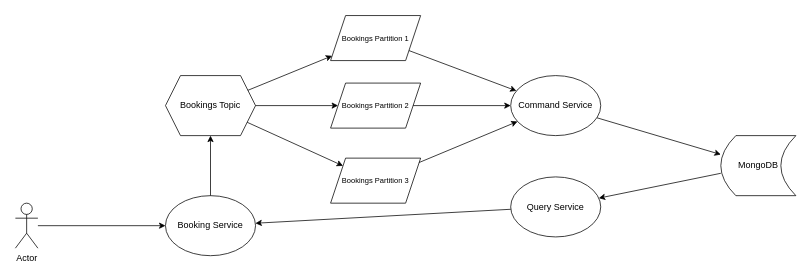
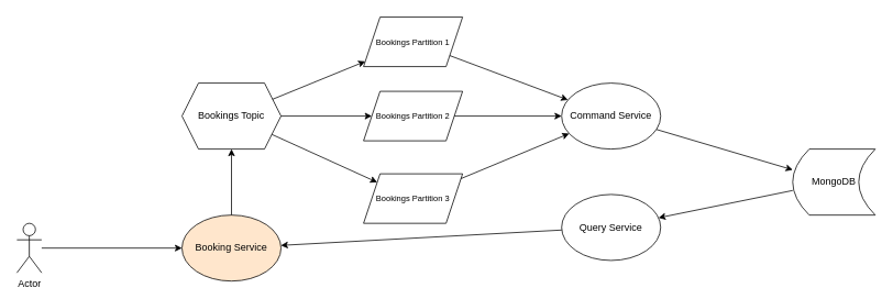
  <mxCell id="0" />
  <mxCell id="1" parent="0" />
  <mxCell id="2" value="Command Service" style="ellipse;whiteSpace=wrap;html=1;" parent="1" vertex="1"><mxGeometry x="680" y="100" width="120" height="80" as="geometry" /></mxCell>
  <mxCell id="3" value="Query Service" style="ellipse;whiteSpace=wrap;html=1;" parent="1" vertex="1"><mxGeometry x="680" y="235" width="120" height="80" as="geometry" /></mxCell>
  <mxCell id="4" value="&lt;font style=&quot;font-size: 10px;&quot;&gt;Bookings Partition 1&lt;/font&gt;" style="shape=parallelogram;perimeter=parallelogramPerimeter;whiteSpace=wrap;html=1;fixedSize=1;" parent="1" vertex="1"><mxGeometry x="440" y="20" width="120" height="60" as="geometry" /></mxCell>
  <mxCell id="5" value="&lt;font style=&quot;font-size: 10px;&quot;&gt;Bookings Partition 2&lt;/font&gt;" style="shape=parallelogram;perimeter=parallelogramPerimeter;whiteSpace=wrap;html=1;fixedSize=1;" parent="1" vertex="1"><mxGeometry x="440" y="110" width="120" height="60" as="geometry" /></mxCell>
  <mxCell id="6" value="&lt;font style=&quot;font-size: 10px;&quot;&gt;Bookings Partition 3&lt;/font&gt;" style="shape=parallelogram;perimeter=parallelogramPerimeter;whiteSpace=wrap;html=1;fixedSize=1;" parent="1" vertex="1"><mxGeometry x="440" y="210" width="120" height="60" as="geometry" /></mxCell>
  <mxCell id="7" value="" style="endArrow=classic;html=1;rounded=0;" parent="1" source="4" target="2" edge="1"><mxGeometry width="50" height="50" relative="1" as="geometry"><mxPoint x="560" y="220" as="sourcePoint" /><mxPoint x="610" y="170" as="targetPoint" /></mxGeometry></mxCell>
  <mxCell id="8" value="" style="endArrow=classic;html=1;rounded=0;" parent="1" source="5" target="2" edge="1"><mxGeometry width="50" height="50" relative="1" as="geometry"><mxPoint x="557" y="110" as="sourcePoint" /><mxPoint x="693" y="138" as="targetPoint" /></mxGeometry></mxCell>
  <mxCell id="9" value="" style="endArrow=classic;html=1;rounded=0;" parent="1" source="6" target="2" edge="1"><mxGeometry width="50" height="50" relative="1" as="geometry"><mxPoint x="567" y="120" as="sourcePoint" /><mxPoint x="703" y="148" as="targetPoint" /></mxGeometry></mxCell>
  <mxCell id="10" value="MongoDB" style="shape=dataStorage;whiteSpace=wrap;html=1;fixedSize=1;" parent="1" vertex="1"><mxGeometry x="960" y="180" width="100" height="80" as="geometry" /></mxCell>
  <mxCell id="11" value="" style="endArrow=classic;html=1;rounded=0;" parent="1" source="2" target="10" edge="1"><mxGeometry width="50" height="50" relative="1" as="geometry"><mxPoint x="780" y="200" as="sourcePoint" /><mxPoint x="924" y="253" as="targetPoint" /></mxGeometry></mxCell>
  <mxCell id="12" value="" style="endArrow=classic;html=1;rounded=0;" parent="1" source="10" target="3" edge="1"><mxGeometry width="50" height="50" relative="1" as="geometry"><mxPoint x="564" y="87" as="sourcePoint" /><mxPoint x="708" y="140" as="targetPoint" /></mxGeometry></mxCell>
  <mxCell id="13" value="Bookings Topic" style="shape=hexagon;perimeter=hexagonPerimeter2;whiteSpace=wrap;html=1;fixedSize=1;" parent="1" vertex="1"><mxGeometry x="220" y="100" width="120" height="80" as="geometry" /></mxCell>
  <mxCell id="14" value="" style="endArrow=classic;html=1;rounded=0;" parent="1" source="13" target="4" edge="1"><mxGeometry width="50" height="50" relative="1" as="geometry"><mxPoint x="554" y="77" as="sourcePoint" /><mxPoint x="698" y="130" as="targetPoint" /></mxGeometry></mxCell>
  <mxCell id="15" value="" style="endArrow=classic;html=1;rounded=0;" parent="1" source="13" target="5" edge="1"><mxGeometry width="50" height="50" relative="1" as="geometry"><mxPoint x="564" y="87" as="sourcePoint" /><mxPoint x="708" y="140" as="targetPoint" /></mxGeometry></mxCell>
  <mxCell id="16" value="" style="endArrow=classic;html=1;rounded=0;" parent="1" source="13" target="6" edge="1"><mxGeometry width="50" height="50" relative="1" as="geometry"><mxPoint x="574" y="97" as="sourcePoint" /><mxPoint x="718" y="150" as="targetPoint" /></mxGeometry></mxCell>
- <mxCell id="17" value="Booking Service" style="ellipse;whiteSpace=wrap;html=1;" parent="1" vertex="1"><mxGeometry x="220" y="260" width="120" height="80" as="geometry" /></mxCell>
+ <mxCell id="17" value="Booking Service" style="ellipse;whiteSpace=wrap;html=1;fillColor=#ffe6cc;" parent="1" vertex="1"><mxGeometry x="220" y="260" width="120" height="80" as="geometry" /></mxCell>
  <mxCell id="18" value="" style="endArrow=classic;html=1;rounded=0;" parent="1" source="17" target="13" edge="1"><mxGeometry width="50" height="50" relative="1" as="geometry"><mxPoint x="340" y="130" as="sourcePoint" /><mxPoint x="452" y="84" as="targetPoint" /></mxGeometry></mxCell>
  <mxCell id="19" value="" style="endArrow=classic;html=1;rounded=0;" parent="1" source="3" target="17" edge="1"><mxGeometry width="50" height="50" relative="1" as="geometry"><mxPoint y="270" as="sourcePoint" x="290" /><mxPoint y="190" as="targetPoint" x="290" /></mxGeometry></mxCell>
  <mxCell id="20" value="Actor" style="shape=umlActor;verticalLabelPosition=bottom;verticalAlign=top;html=1;outlineConnect=0;" parent="1" vertex="1"><mxGeometry x="20" y="270" width="30" height="60" as="geometry" /></mxCell>
  <mxCell id="21" value="" style="endArrow=classic;html=1;rounded=0;" parent="1" source="20" target="17" edge="1"><mxGeometry width="50" height="50" relative="1" as="geometry"><mxPoint x="690" y="310" as="sourcePoint" /><mxPoint x="350" y="310" as="targetPoint" /></mxGeometry></mxCell>
